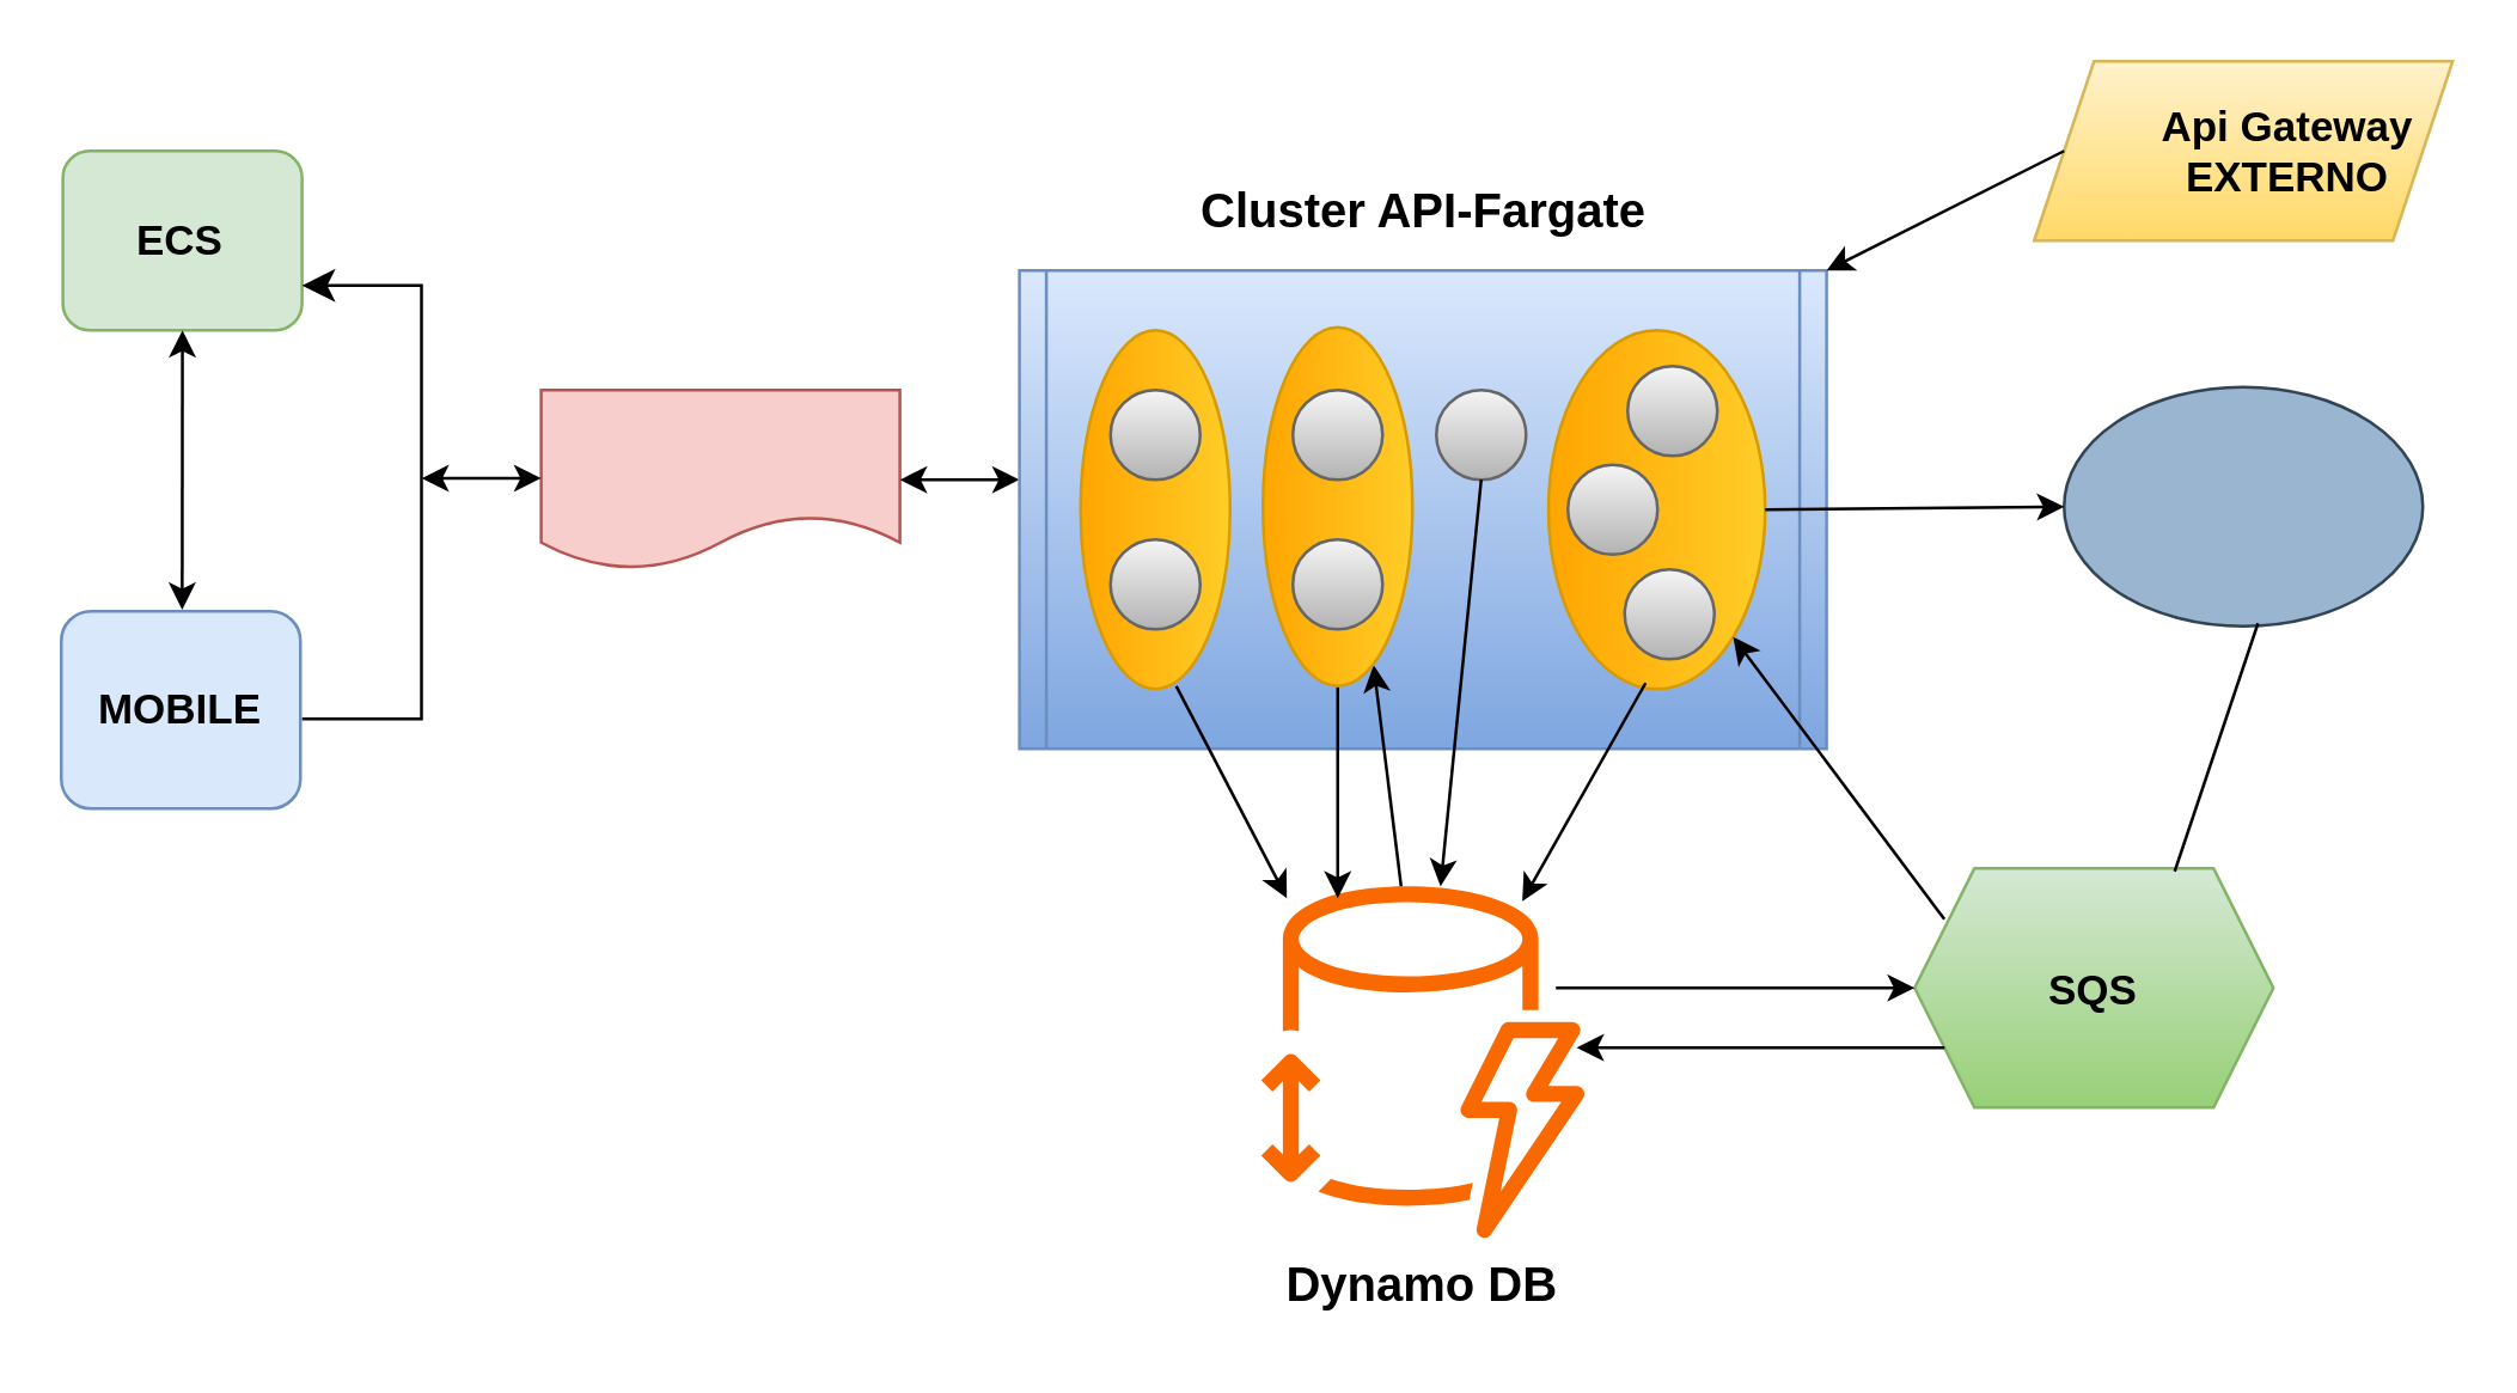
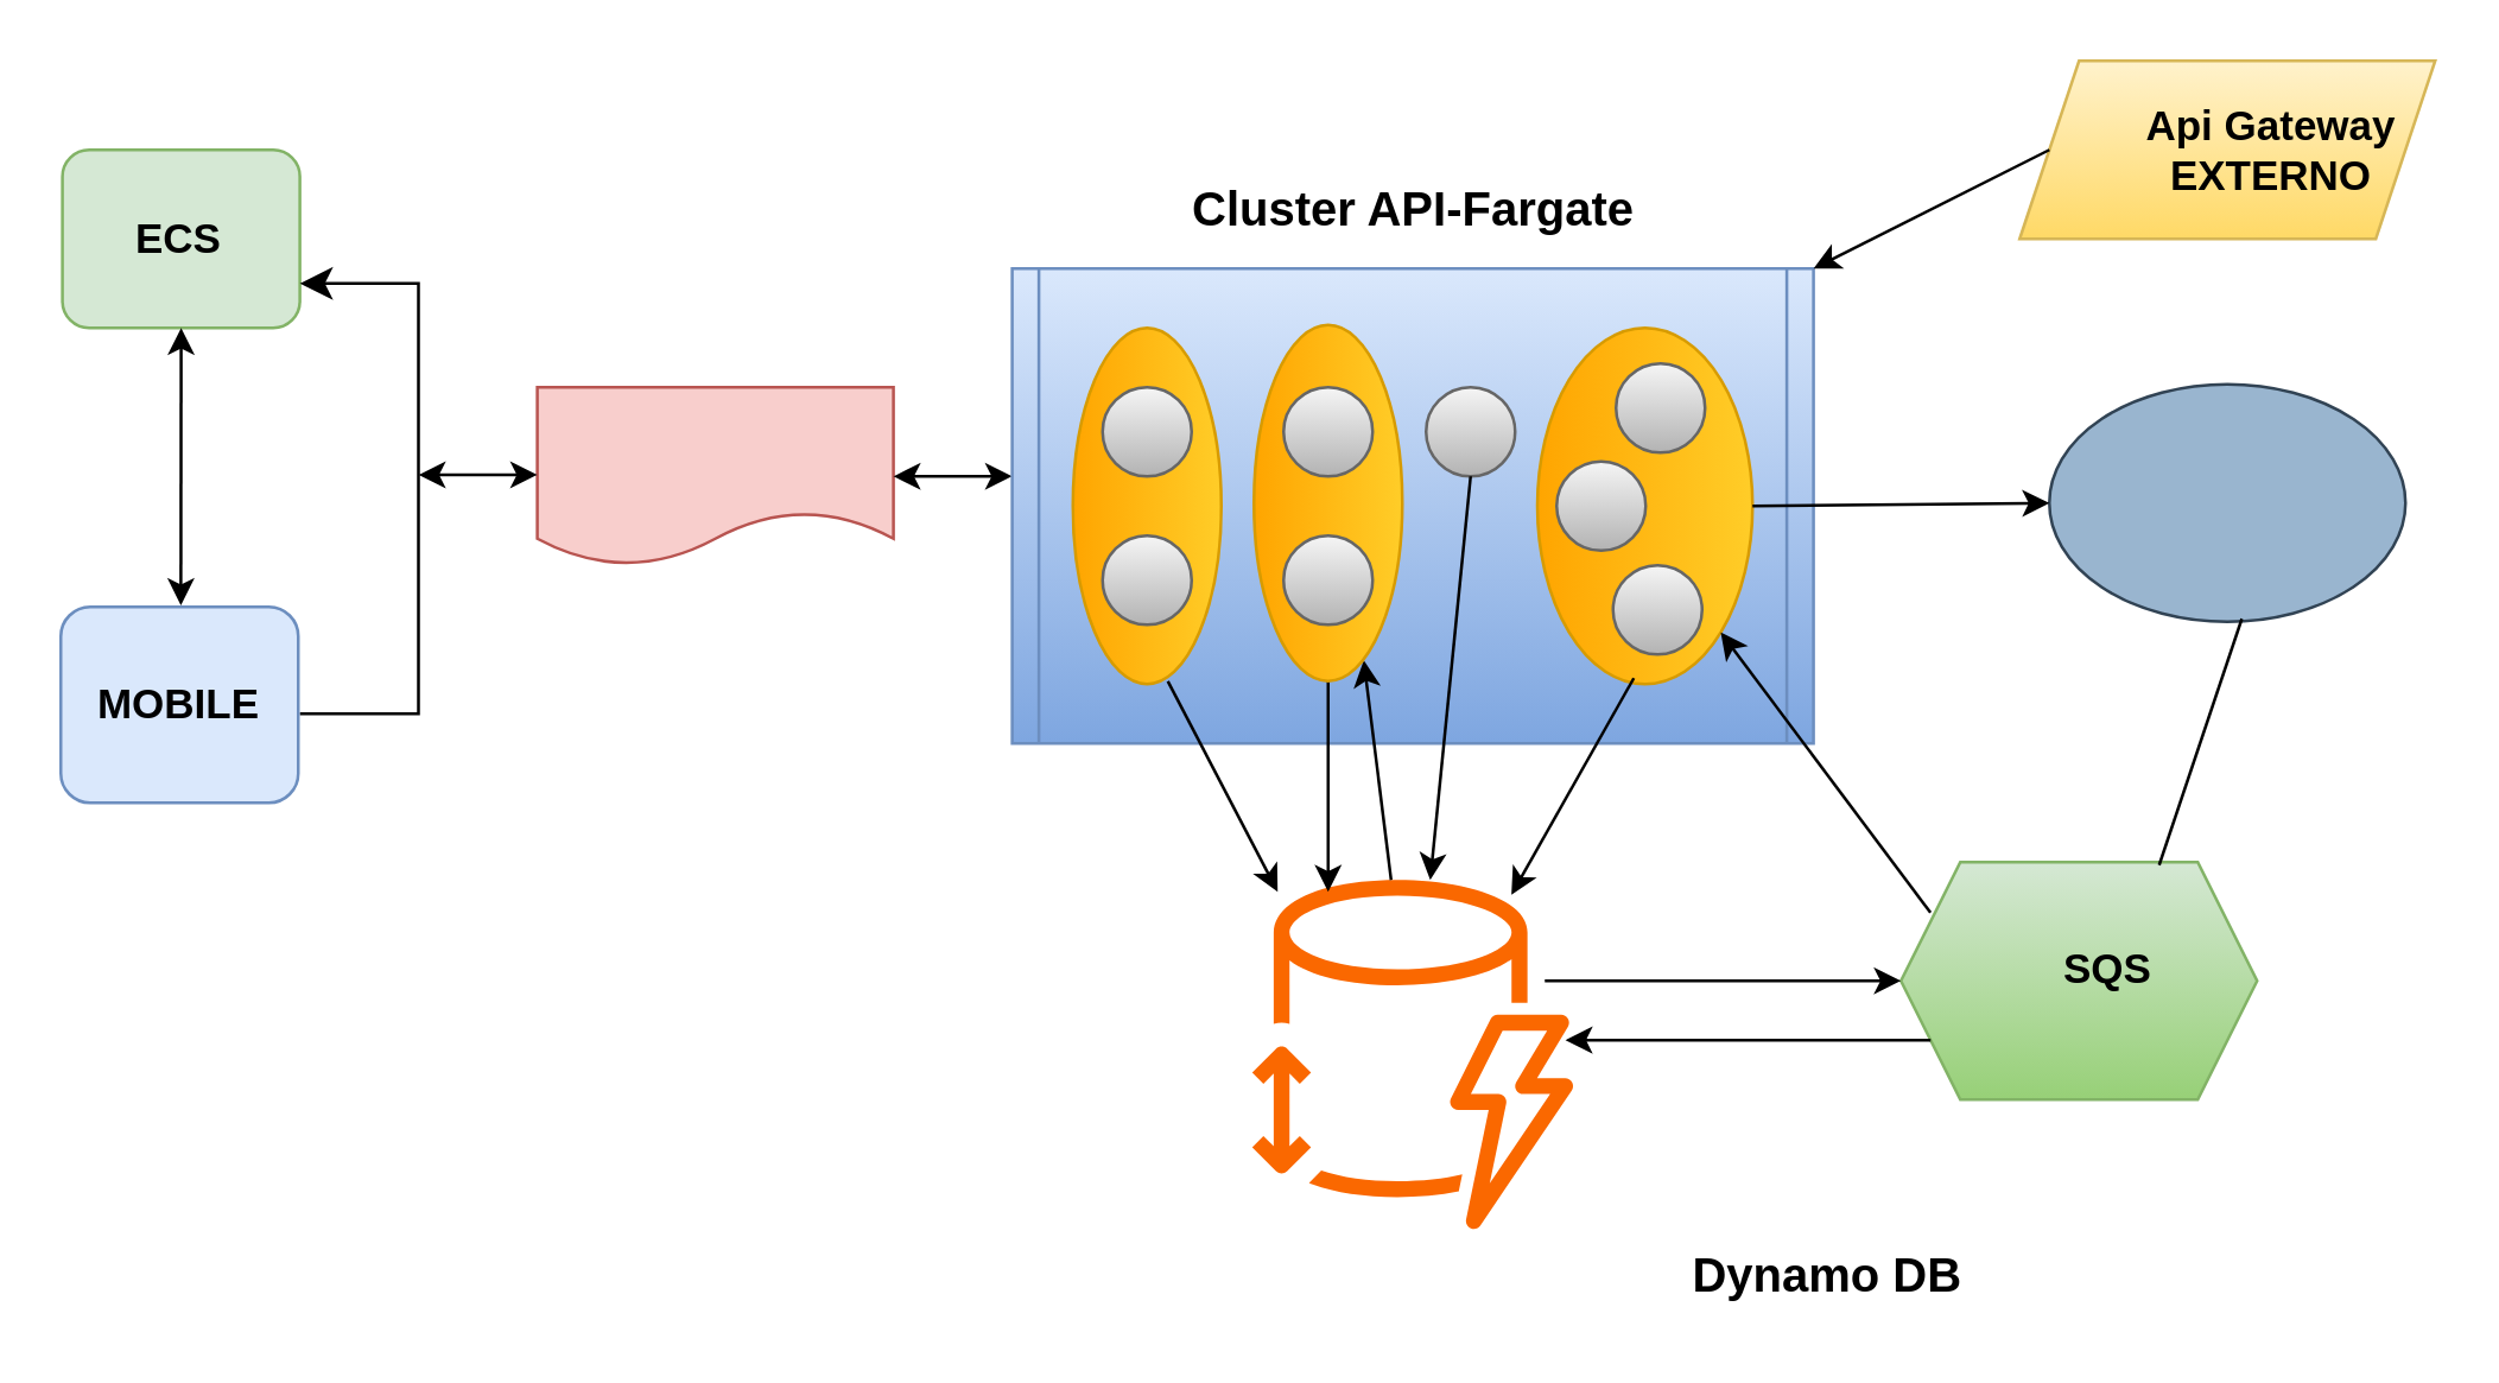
  <mxCell id="0" />
  <mxCell id="1" parent="0" />
  <mxCell id="2" value="" style="rounded=1;whiteSpace=wrap;html=1;fillColor=#d5e8d4;strokeColor=#82b366;" parent="1" vertex="1"><mxGeometry x="20.54" y="50" width="80" height="60" as="geometry" /></mxCell>
  <mxCell id="3" value="" style="endArrow=classic;startArrow=classic;html=1;rounded=0;" parent="1" edge="1"><mxGeometry width="50" height="50" relative="1" as="geometry"><mxPoint x="60.453" y="203.459" as="sourcePoint" /><mxPoint x="60.54" y="110" as="targetPoint" /></mxGeometry></mxCell>
  <mxCell id="4" value="" style="edgeStyle=segmentEdgeStyle;endArrow=classic;html=1;curved=0;rounded=0;endSize=8;startSize=8;entryX=1;entryY=0.75;entryDx=0;entryDy=0;" parent="1" target="2" edge="1"><mxGeometry width="50" height="50" relative="1" as="geometry"><mxPoint x="100.54" y="240" as="sourcePoint" /><mxPoint x="150.54" y="90" as="targetPoint" /><Array as="points"><mxPoint x="100.54" y="240" /><mxPoint x="140.54" y="240" /><mxPoint x="140.54" y="95" /></Array></mxGeometry></mxCell>
  <mxCell id="5" value="" style="shape=document;whiteSpace=wrap;html=1;boundedLbl=1;fillColor=#f8cecc;strokeColor=#b85450;" parent="1" vertex="1"><mxGeometry x="180.54" y="130" width="120" height="60" as="geometry" /></mxCell>
  <mxCell id="6" value="" style="endArrow=classic;startArrow=classic;html=1;rounded=0;" parent="1" edge="1"><mxGeometry width="50" height="50" relative="1" as="geometry"><mxPoint x="300.54" y="160" as="sourcePoint" /><mxPoint x="340.54" y="160" as="targetPoint" /></mxGeometry></mxCell>
  <mxCell id="7" value="" style="endArrow=classic;startArrow=classic;html=1;rounded=0;" parent="1" edge="1"><mxGeometry width="50" height="50" relative="1" as="geometry"><mxPoint x="140.54" y="159.5" as="sourcePoint" /><mxPoint x="180.54" y="159.5" as="targetPoint" /></mxGeometry></mxCell>
  <mxCell id="8" value="" style="shape=process;whiteSpace=wrap;html=1;backgroundOutline=1;size=0.035;fillColor=#dae8fc;gradientColor=#7ea6e0;strokeColor=#6c8ebf;" parent="1" vertex="1"><mxGeometry x="340.54" y="90" width="270" height="160" as="geometry" /></mxCell>
  <mxCell id="9" value="" style="rounded=1;whiteSpace=wrap;html=1;fillColor=#dae8fc;strokeColor=#6c8ebf;" parent="1" vertex="1"><mxGeometry x="20" y="204" width="80" height="66" as="geometry" /></mxCell>
  <mxCell id="10" value="ECS" style="text;strokeColor=none;align=center;fillColor=none;html=1;verticalAlign=middle;whiteSpace=wrap;rounded=0;fontStyle=1;fontSize=14;" parent="1" vertex="1"><mxGeometry x="30" y="65" width="60" height="30" as="geometry" /></mxCell>
  <mxCell id="11" value="MOBILE" style="text;strokeColor=none;align=center;fillColor=none;html=1;verticalAlign=middle;whiteSpace=wrap;rounded=0;fontStyle=1;fontSize=14;" parent="1" vertex="1"><mxGeometry x="30" y="222" width="60" height="30" as="geometry" /></mxCell>
  <mxCell id="12" value="Cluster API-Fargate" style="text;strokeColor=none;align=center;fillColor=none;html=1;verticalAlign=middle;whiteSpace=wrap;rounded=0;fontStyle=1;fontSize=16;" parent="1" vertex="1"><mxGeometry x="360.54" y="50" width="230" height="40" as="geometry" /></mxCell>
  <mxCell id="13" value="" style="ellipse;whiteSpace=wrap;html=1;aspect=fixed;fillColor=#f5f5f5;gradientColor=#b3b3b3;strokeColor=#666666;" parent="1" vertex="1"><mxGeometry x="480" y="130" width="30" height="30" as="geometry" /></mxCell>
  <mxCell id="14" value="" style="sketch=0;outlineConnect=0;fillColor=#fa6800;strokeColor=#C73500;dashed=0;verticalLabelPosition=bottom;verticalAlign=top;align=center;html=1;fontSize=12;fontStyle=0;aspect=fixed;pointerEvents=1;shape=mxgraph.aws4.dynamodb_standard_infrequent_access_table_class;fontColor=#000000;" parent="1" vertex="1"><mxGeometry x="419.02" y="296" width="113.04" height="117.56" as="geometry" /></mxCell>
- <mxCell id="15" value="Dynamo DB" style="text;strokeColor=none;align=center;fillColor=none;html=1;verticalAlign=middle;whiteSpace=wrap;rounded=0;fontStyle=1;fontSize=16;" parent="1" vertex="1"><mxGeometry x="428.18" y="413.56" width="94.73" height="30" as="geometry" /></mxCell>
+ <mxCell id="15" value="Dynamo DB" style="text;strokeColor=none;align=center;fillColor=none;html=1;verticalAlign=middle;whiteSpace=wrap;rounded=0;fontStyle=1;fontSize=16;" parent="1" vertex="1"><mxGeometry x="568.18" y="413.56" width="94.73" height="30" as="geometry" /></mxCell>
  <mxCell id="16" value="" style="endArrow=classic;html=1;rounded=0;exitX=0.992;exitY=0.36;exitDx=0;exitDy=0;exitPerimeter=0;" parent="1" source="21" edge="1"><mxGeometry width="50" height="50" relative="1" as="geometry"><mxPoint x="360.54" y="330" as="sourcePoint" /><mxPoint x="430" y="300" as="targetPoint" /></mxGeometry></mxCell>
  <mxCell id="17" value="" style="endArrow=classic;html=1;rounded=0;exitX=1;exitY=0.5;exitDx=0;exitDy=0;" parent="1" source="25" edge="1"><mxGeometry width="50" height="50" relative="1" as="geometry"><mxPoint x="460" y="230" as="sourcePoint" /><mxPoint x="447" y="300" as="targetPoint" /></mxGeometry></mxCell>
  <mxCell id="18" value="" style="endArrow=classic;html=1;rounded=0;entryX=0.925;entryY=0.1;entryDx=0;entryDy=0;entryPerimeter=0;" parent="1" source="14" edge="1"><mxGeometry width="50" height="50" relative="1" as="geometry"><mxPoint x="470" y="290" as="sourcePoint" /><mxPoint x="459" y="222" as="targetPoint" /></mxGeometry></mxCell>
  <mxCell id="19" value="" style="endArrow=classic;html=1;rounded=0;exitX=0.5;exitY=1;exitDx=0;exitDy=0;" parent="1" source="13" target="14" edge="1"><mxGeometry width="50" height="50" relative="1" as="geometry"><mxPoint x="502.92" y="160" as="sourcePoint" /><mxPoint x="522.907" y="290" as="targetPoint" /></mxGeometry></mxCell>
  <mxCell id="20" value="" style="group" parent="1" vertex="1" connectable="0"><mxGeometry x="361" y="110" width="50" height="120" as="geometry" /></mxCell>
  <mxCell id="21" value="" style="ellipse;whiteSpace=wrap;html=1;rotation=90;fillColor=#ffcd28;gradientColor=#ffa500;strokeColor=#d79b00;" parent="20" vertex="1"><mxGeometry x="-35" y="35" width="120" height="50" as="geometry" /></mxCell>
  <mxCell id="22" value="" style="ellipse;whiteSpace=wrap;html=1;aspect=fixed;fillColor=#f5f5f5;gradientColor=#b3b3b3;strokeColor=#666666;" parent="20" vertex="1"><mxGeometry x="10" y="20" width="30" height="30" as="geometry" /></mxCell>
  <mxCell id="23" value="" style="ellipse;whiteSpace=wrap;html=1;aspect=fixed;fillColor=#f5f5f5;gradientColor=#b3b3b3;strokeColor=#666666;" parent="20" vertex="1"><mxGeometry x="10" y="70" width="30" height="30" as="geometry" /></mxCell>
  <mxCell id="24" value="" style="group" parent="1" vertex="1" connectable="0"><mxGeometry x="422" y="109" width="50" height="120" as="geometry" /></mxCell>
  <mxCell id="25" value="" style="ellipse;whiteSpace=wrap;html=1;rotation=90;fillColor=#ffcd28;gradientColor=#ffa500;strokeColor=#d79b00;" parent="24" vertex="1"><mxGeometry x="-35" y="35" width="120" height="50" as="geometry" /></mxCell>
  <mxCell id="26" value="" style="ellipse;whiteSpace=wrap;html=1;aspect=fixed;fillColor=#f5f5f5;strokeColor=#666666;gradientColor=#b3b3b3;" parent="24" vertex="1"><mxGeometry x="10" y="21" width="30" height="30" as="geometry" /></mxCell>
  <mxCell id="27" value="" style="ellipse;whiteSpace=wrap;html=1;aspect=fixed;fillColor=#f5f5f5;gradientColor=#b3b3b3;strokeColor=#666666;" parent="24" vertex="1"><mxGeometry x="10" y="71" width="30" height="30" as="geometry" /></mxCell>
  <mxCell id="28" value="" style="ellipse;whiteSpace=wrap;html=1;rotation=90;fillColor=#ffcd28;gradientColor=#ffa500;strokeColor=#d79b00;" parent="1" vertex="1"><mxGeometry x="493.75" y="133.75" width="120" height="72.5" as="geometry" /></mxCell>
  <mxCell id="29" value="" style="ellipse;whiteSpace=wrap;html=1;aspect=fixed;fillColor=#f5f5f5;gradientColor=#b3b3b3;strokeColor=#666666;" parent="1" vertex="1"><mxGeometry x="544" y="122" width="30" height="30" as="geometry" /></mxCell>
  <mxCell id="30" value="" style="ellipse;whiteSpace=wrap;html=1;aspect=fixed;fillColor=#f5f5f5;gradientColor=#b3b3b3;strokeColor=#666666;" parent="1" vertex="1"><mxGeometry x="543" y="190" width="30" height="30" as="geometry" /></mxCell>
  <mxCell id="31" value="" style="ellipse;whiteSpace=wrap;html=1;aspect=fixed;fillColor=#f5f5f5;gradientColor=#b3b3b3;strokeColor=#666666;" parent="1" vertex="1"><mxGeometry x="524" y="155" width="30" height="30" as="geometry" /></mxCell>
  <mxCell id="32" value="" style="endArrow=classic;html=1;rounded=0;exitX=0.233;exitY=1.1;exitDx=0;exitDy=0;exitPerimeter=0;" parent="1" edge="1"><mxGeometry width="50" height="50" relative="1" as="geometry"><mxPoint x="549.99" y="228" as="sourcePoint" /><mxPoint x="508.748" y="301" as="targetPoint" /></mxGeometry></mxCell>
  <mxCell id="33" value="" style="ellipse;whiteSpace=wrap;html=1;fillColor=#99B5CF;strokeColor=#314354;fontColor=#ffffff;" parent="1" vertex="1"><mxGeometry x="690" y="129" width="120" height="80" as="geometry" /></mxCell>
  <mxCell id="34" value="" style="shape=parallelogram;perimeter=parallelogramPerimeter;whiteSpace=wrap;html=1;fixedSize=1;fillColor=#fff2cc;strokeColor=#d6b656;gradientColor=#ffd966;" parent="1" vertex="1"><mxGeometry x="680" y="20" width="140" height="60" as="geometry" /></mxCell>
  <mxCell id="35" value="Api Gateway&lt;br&gt;EXTERNO" style="text;strokeColor=none;align=center;fillColor=none;html=1;verticalAlign=middle;whiteSpace=wrap;rounded=0;fontStyle=1;fontSize=14;" parent="1" vertex="1"><mxGeometry x="719.86" y="35" width="90.27" height="30" as="geometry" /></mxCell>
  <mxCell id="36" value="" style="endArrow=classic;html=1;rounded=0;entryX=1;entryY=0;entryDx=0;entryDy=0;" parent="1" target="8" edge="1"><mxGeometry width="50" height="50" relative="1" as="geometry"><mxPoint x="690" y="50" as="sourcePoint" /><mxPoint x="610" y="105" as="targetPoint" /></mxGeometry></mxCell>
  <mxCell id="37" value="" style="endArrow=classic;html=1;rounded=0;entryX=0;entryY=0.5;entryDx=0;entryDy=0;exitX=0.5;exitY=0;exitDx=0;exitDy=0;" parent="1" source="28" target="33" edge="1"><mxGeometry width="50" height="50" relative="1" as="geometry"><mxPoint x="650" y="220" as="sourcePoint" /><mxPoint x="614" y="170" as="targetPoint" /></mxGeometry></mxCell>
  <mxCell id="38" value="" style="group" parent="1" vertex="1" connectable="0"><mxGeometry x="640" y="290" width="120" height="80" as="geometry" /></mxCell>
  <mxCell id="39" value="" style="shape=hexagon;perimeter=hexagonPerimeter2;whiteSpace=wrap;html=1;fixedSize=1;fillColor=#d5e8d4;gradientColor=#97d077;strokeColor=#82b366;" parent="38" vertex="1"><mxGeometry width="120" height="80" as="geometry" /></mxCell>
- <mxCell id="40" value="SQS" style="text;strokeColor=none;align=center;fillColor=none;html=1;verticalAlign=middle;whiteSpace=wrap;rounded=0;fontStyle=1;fontSize=14;" parent="38" vertex="1"><mxGeometry x="30" y="26" width="60" height="30" as="geometry" /></mxCell>
+ <mxCell id="40" value="SQS" style="text;strokeColor=none;align=center;fillColor=none;html=1;verticalAlign=middle;whiteSpace=wrap;rounded=0;fontStyle=1;fontSize=14;" parent="38" vertex="1"><mxGeometry x="40" y="21" width="60" height="30" as="geometry" /></mxCell>
  <mxCell id="41" value="" style="endArrow=classic;html=1;rounded=0;exitX=0.083;exitY=0.213;exitDx=0;exitDy=0;exitPerimeter=0;entryX=1;entryY=0;entryDx=0;entryDy=0;" parent="1" source="39" target="28" edge="1"><mxGeometry width="50" height="50" relative="1" as="geometry"><mxPoint x="680" y="260" as="sourcePoint" /><mxPoint x="604" y="261" as="targetPoint" /></mxGeometry></mxCell>
  <mxCell id="42" value="" style="endArrow=none;html=1;rounded=0;exitX=0.725;exitY=0.025;exitDx=0;exitDy=0;exitPerimeter=0;" parent="1" edge="1"><mxGeometry width="50" height="50" relative="1" as="geometry"><mxPoint x="727" y="291" as="sourcePoint" /><mxPoint x="754.86" y="208" as="targetPoint" /></mxGeometry></mxCell>
  <mxCell id="43" value="" style="endArrow=classic;html=1;rounded=0;entryX=0;entryY=0.5;entryDx=0;entryDy=0;" parent="1" target="39" edge="1"><mxGeometry width="50" height="50" relative="1" as="geometry"><mxPoint x="520" y="330" as="sourcePoint" /><mxPoint x="600" y="296" as="targetPoint" /></mxGeometry></mxCell>
  <mxCell id="44" value="" style="endArrow=classic;html=1;rounded=0;entryX=0.975;entryY=0.459;entryDx=0;entryDy=0;entryPerimeter=0;" parent="1" target="14" edge="1"><mxGeometry width="50" height="50" relative="1" as="geometry"><mxPoint x="650" y="350" as="sourcePoint" /><mxPoint x="590" y="410" as="targetPoint" /></mxGeometry></mxCell>
